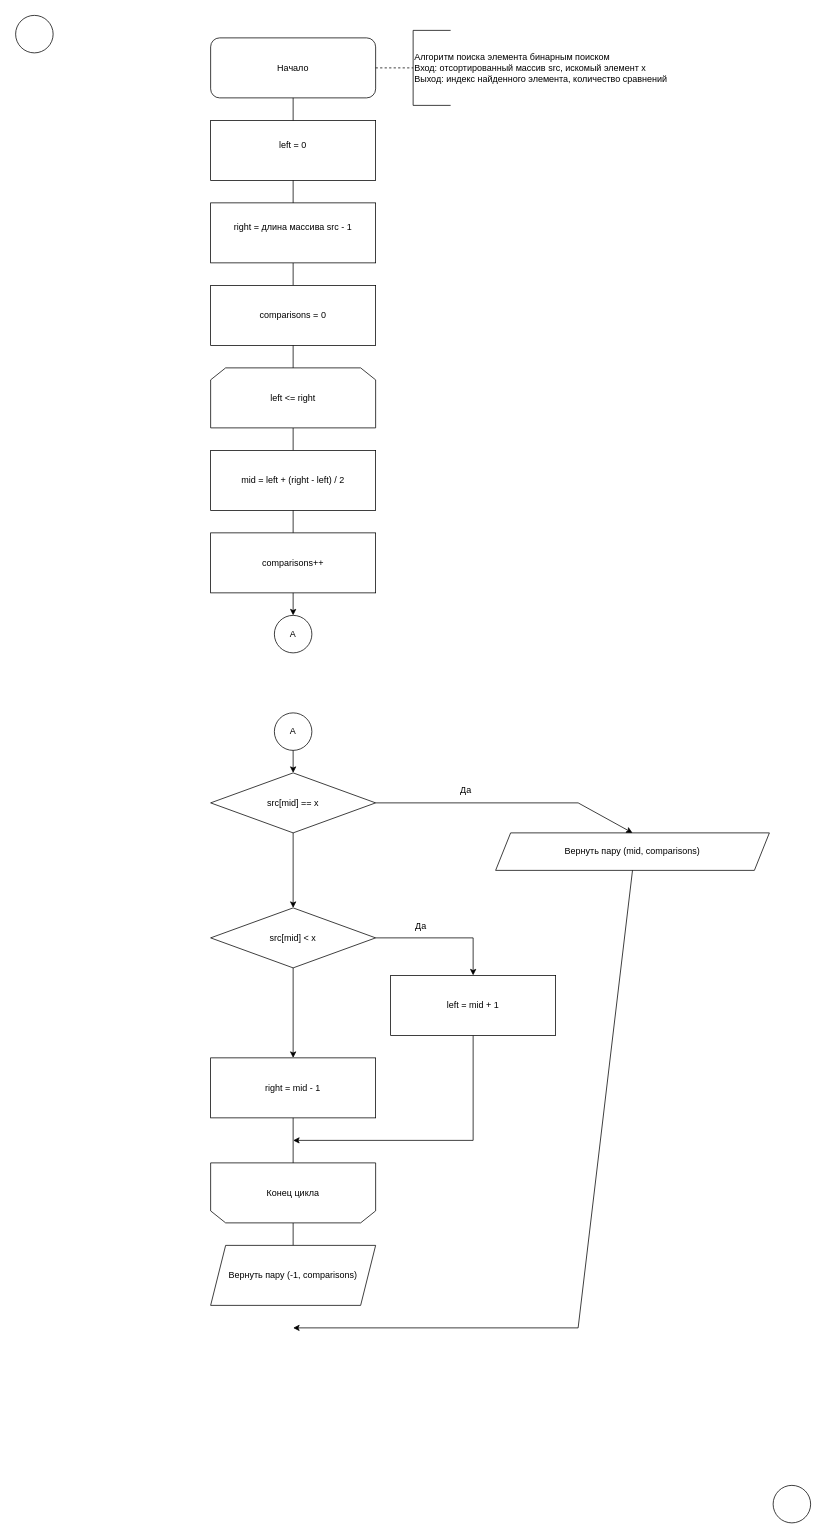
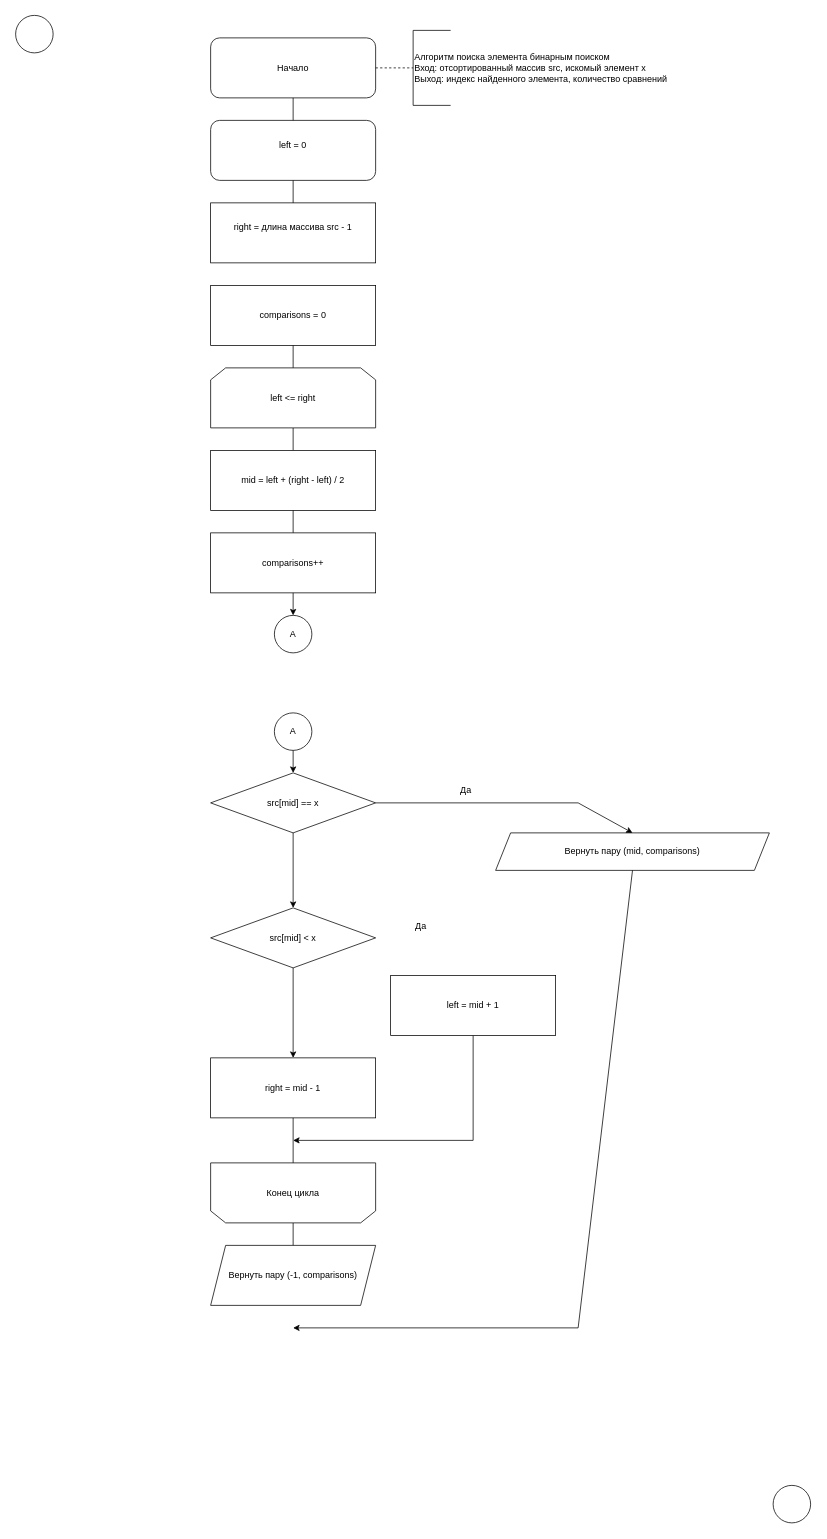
  <mxCell id="0" />
  <mxCell id="1" parent="0" />
  <mxCell id="2" value="Начало" style="rounded=1;whiteSpace=wrap;html=1;fontSize=12;glass=0;strokeWidth=1;shadow=0;" vertex="1" parent="1"><mxGeometry x="280" y="50" width="220" height="80" as="geometry" /></mxCell>
- <mxCell id="3" value="left = 0&lt;div&gt;&lt;br/&gt;&lt;/div&gt;" style="rounded=0;whiteSpace=wrap;html=1;" vertex="1" parent="1"><mxGeometry x="280" y="160" width="220" height="80" as="geometry" /></mxCell>
+ <mxCell id="3" value="left = 0&lt;div&gt;&lt;br/&gt;&lt;/div&gt;" style="whiteSpace=wrap;html=1;rounded=1;" vertex="1" parent="1"><mxGeometry x="280" y="160" width="220" height="80" as="geometry" /></mxCell>
  <mxCell id="4" value="" style="endArrow=none;dashed=1;html=1;rounded=0;exitX=1;exitY=0.5;exitDx=0;exitDy=0;entryX=0;entryY=0.5;entryDx=0;entryDy=0;entryPerimeter=0;" edge="1" parent="1" source="2" target="5"><mxGeometry width="50" height="50" relative="1" as="geometry"><mxPoint x="550" y="150" as="sourcePoint" /><mxPoint x="550" y="90" as="targetPoint" /></mxGeometry></mxCell>
  <mxCell id="5" value="Алгоритм поиска элемента бинарным поиском&lt;div&gt;Вход: отсортированный массив src, искомый элемент x&lt;/div&gt;&lt;div&gt;Выход: индекс найденного элемента, количество сравнений&lt;/div&gt;" style="strokeWidth=1;html=1;shape=mxgraph.flowchart.annotation_1;align=left;pointerEvents=1;" vertex="1" parent="1"><mxGeometry x="550" y="40" width="50" height="100" as="geometry" /></mxCell>
  <mxCell id="6" value="" style="ellipse;whiteSpace=wrap;html=1;aspect=fixed;" vertex="1" parent="1"><mxGeometry x="20" y="20" width="50" height="50" as="geometry" /></mxCell>
  <mxCell id="7" value="" style="ellipse;whiteSpace=wrap;html=1;aspect=fixed;" vertex="1" parent="1"><mxGeometry x="1030" y="1980" width="50" height="50" as="geometry" /></mxCell>
  <mxCell id="8" value="" style="endArrow=none;html=1;rounded=0;entryX=0.5;entryY=1;entryDx=0;entryDy=0;exitX=0.5;exitY=0;exitDx=0;exitDy=0;" edge="1" parent="1" source="3" target="2"><mxGeometry width="50" height="50" relative="1" as="geometry"><mxPoint x="240" y="190" as="sourcePoint" /><mxPoint x="290" y="140" as="targetPoint" /></mxGeometry></mxCell>
- <mxCell id="9" value="" style="endArrow=none;html=1;rounded=0;exitX=0.5;exitY=0;exitDx=0;exitDy=0;entryX=0.5;entryY=1;entryDx=0;entryDy=0;" edge="1" parent="1" target="13" source="15"><mxGeometry width="50" height="50" relative="1" as="geometry"><mxPoint x="250" y="360" as="sourcePoint" /><mxPoint x="250" y="330" as="targetPoint" /><Array as="points" /></mxGeometry></mxCell>
  <mxCell id="10" value="" style="endArrow=none;html=1;rounded=0;exitX=0.5;exitY=0;exitDx=0;exitDy=0;entryX=0.5;entryY=1;entryDx=0;entryDy=0;" edge="1" parent="1" source="12" target="11"><mxGeometry width="50" height="50" relative="1" as="geometry"><mxPoint x="390" y="600" as="sourcePoint" /><mxPoint x="390" y="570" as="targetPoint" /></mxGeometry></mxCell>
  <mxCell id="11" value="left &amp;lt;= right" style="shape=loopLimit;whiteSpace=wrap;html=1;" vertex="1" parent="1"><mxGeometry x="280" y="490" width="220" height="80" as="geometry" /></mxCell>
  <mxCell id="12" value="mid = left + (right - left) / 2" style="rounded=0;whiteSpace=wrap;html=1;" vertex="1" parent="1"><mxGeometry x="280" y="600" width="220" height="80" as="geometry" /></mxCell>
  <mxCell id="13" value="right = длина массива src - 1&lt;div&gt;&lt;br/&gt;&lt;/div&gt;" style="rounded=0;whiteSpace=wrap;html=1;" vertex="1" parent="1"><mxGeometry x="280" y="270" width="220" height="80" as="geometry" /></mxCell>
  <mxCell id="14" value="" style="endArrow=none;html=1;rounded=0;entryX=0.5;entryY=1;entryDx=0;entryDy=0;exitX=0.5;exitY=0;exitDx=0;exitDy=0;" edge="1" parent="1" source="13" target="3"><mxGeometry width="50" height="50" relative="1" as="geometry"><mxPoint x="389.71" y="270" as="sourcePoint" /><mxPoint x="389.71" y="240" as="targetPoint" /></mxGeometry></mxCell>
  <mxCell id="15" value="&lt;div&gt;comparisons = 0&lt;/div&gt;" style="rounded=0;whiteSpace=wrap;html=1;" vertex="1" parent="1"><mxGeometry x="280" y="380" width="220" height="80" as="geometry" /></mxCell>
  <mxCell id="16" value="" style="endArrow=none;html=1;rounded=0;exitX=0.5;exitY=0;exitDx=0;exitDy=0;entryX=0.5;entryY=1;entryDx=0;entryDy=0;" edge="1" parent="1" source="11" target="15"><mxGeometry width="50" height="50" relative="1" as="geometry"><mxPoint x="389.79" y="490" as="sourcePoint" /><mxPoint x="389.79" y="460" as="targetPoint" /><Array as="points" /></mxGeometry></mxCell>
  <mxCell id="17" value="" style="endArrow=none;html=1;rounded=0;exitX=0.5;exitY=0;exitDx=0;exitDy=0;entryX=0.5;entryY=1;entryDx=0;entryDy=0;" edge="1" parent="1" source="18" target="12"><mxGeometry width="50" height="50" relative="1" as="geometry"><mxPoint x="389.82" y="710" as="sourcePoint" /><mxPoint x="389.82" y="680" as="targetPoint" /></mxGeometry></mxCell>
  <mxCell id="18" value="comparisons++" style="rounded=0;whiteSpace=wrap;html=1;" vertex="1" parent="1"><mxGeometry x="280" y="710" width="220" height="80" as="geometry" /></mxCell>
  <mxCell id="19" value="" style="endArrow=none;html=1;rounded=0;exitX=0.5;exitY=0;exitDx=0;exitDy=0;entryX=0.5;entryY=0;entryDx=0;entryDy=0;" edge="1" parent="1" source="26" target="25"><mxGeometry width="50" height="50" relative="1" as="geometry"><mxPoint x="389.66" y="1830" as="sourcePoint" /><mxPoint x="389.66" y="1800" as="targetPoint" /></mxGeometry></mxCell>
  <mxCell id="20" value="src[mid] == x" style="rhombus;whiteSpace=wrap;html=1;" vertex="1" parent="1"><mxGeometry x="280" y="1030" width="220" height="80" as="geometry" /></mxCell>
  <mxCell id="21" value="" style="endArrow=classic;html=1;rounded=0;exitX=1;exitY=0.5;exitDx=0;exitDy=0;entryX=0.5;entryY=0;entryDx=0;entryDy=0;" edge="1" parent="1" source="20" target="23"><mxGeometry width="50" height="50" relative="1" as="geometry"><mxPoint x="510" y="1100" as="sourcePoint" /><mxPoint x="630" y="1070" as="targetPoint" /><Array as="points"><mxPoint x="770" y="1070" /></Array></mxGeometry></mxCell>
  <mxCell id="22" value="Да" style="text;html=1;align=center;verticalAlign=middle;resizable=0;points=[];autosize=1;strokeColor=none;fillColor=none;" vertex="1" parent="1"><mxGeometry x="600" y="1038" width="40" height="30" as="geometry" /></mxCell>
  <mxCell id="23" value="Вернуть пару (mid, comparisons)" style="shape=parallelogram;perimeter=parallelogramPerimeter;whiteSpace=wrap;html=1;fixedSize=1;" vertex="1" parent="1"><mxGeometry x="660" y="1110" width="365" height="50" as="geometry" /></mxCell>
  <mxCell id="24" value="" style="endArrow=classic;html=1;rounded=0;exitX=0.5;exitY=1;exitDx=0;exitDy=0;entryX=0.5;entryY=0;entryDx=0;entryDy=0;" edge="1" parent="1" source="20" target="28"><mxGeometry width="50" height="50" relative="1" as="geometry"><mxPoint x="250" y="1110" as="sourcePoint" /><mxPoint x="390" y="1180" as="targetPoint" /><Array as="points" /></mxGeometry></mxCell>
  <mxCell id="25" value="Конец цикла" style="shape=loopLimit;whiteSpace=wrap;html=1;direction=west;" vertex="1" parent="1"><mxGeometry x="280" y="1550" width="220" height="80" as="geometry" /></mxCell>
  <mxCell id="26" value="Вернуть пару (-1, comparisons)" style="shape=parallelogram;perimeter=parallelogramPerimeter;whiteSpace=wrap;html=1;fixedSize=1;" vertex="1" parent="1"><mxGeometry x="280" y="1660" width="220" height="80" as="geometry" /></mxCell>
  <mxCell id="27" value="" style="endArrow=classic;html=1;rounded=0;exitX=0.5;exitY=1;exitDx=0;exitDy=0;" edge="1" parent="1" source="23"><mxGeometry width="50" height="50" relative="1" as="geometry"><mxPoint x="610" y="1420" as="sourcePoint" /><mxPoint x="390" y="1770" as="targetPoint" /><Array as="points"><mxPoint x="770" y="1770" /></Array></mxGeometry></mxCell>
  <mxCell id="28" value="src[mid] &amp;lt; x" style="rhombus;whiteSpace=wrap;html=1;" vertex="1" parent="1"><mxGeometry x="280" y="1210" width="220" height="80" as="geometry" /></mxCell>
- <mxCell id="29" value="" style="endArrow=classic;html=1;rounded=0;exitX=1;exitY=0.5;exitDx=0;exitDy=0;entryX=0.5;entryY=0;entryDx=0;entryDy=0;" edge="1" parent="1" source="28" target="32"><mxGeometry width="50" height="50" relative="1" as="geometry"><mxPoint x="500" y="1250" as="sourcePoint" /><mxPoint x="620" y="1290" as="targetPoint" /><Array as="points"><mxPoint x="630" y="1250" /></Array></mxGeometry></mxCell>
  <mxCell id="30" value="" style="endArrow=classic;html=1;rounded=0;exitX=0.5;exitY=1;exitDx=0;exitDy=0;" edge="1" parent="1" source="32"><mxGeometry width="50" height="50" relative="1" as="geometry"><mxPoint x="620" y="1370" as="sourcePoint" /><mxPoint x="390" y="1520" as="targetPoint" /><Array as="points"><mxPoint x="630" y="1520" /></Array></mxGeometry></mxCell>
  <mxCell id="31" value="Да" style="text;html=1;align=center;verticalAlign=middle;resizable=0;points=[];autosize=1;strokeColor=none;fillColor=none;" vertex="1" parent="1"><mxGeometry x="540" y="1220" width="40" height="30" as="geometry" /></mxCell>
  <mxCell id="32" value="left = mid + 1" style="rounded=0;whiteSpace=wrap;html=1;" vertex="1" parent="1"><mxGeometry x="520" y="1300" width="220" height="80" as="geometry" /></mxCell>
  <mxCell id="33" value="" style="endArrow=classic;html=1;rounded=0;exitX=0.5;exitY=1;exitDx=0;exitDy=0;entryX=0.5;entryY=0;entryDx=0;entryDy=0;" edge="1" parent="1" source="28" target="34"><mxGeometry width="50" height="50" relative="1" as="geometry"><mxPoint x="389.58" y="1290" as="sourcePoint" /><mxPoint x="389.58" y="1390" as="targetPoint" /><Array as="points" /></mxGeometry></mxCell>
  <mxCell id="34" value="right = mid - 1" style="rounded=0;whiteSpace=wrap;html=1;" vertex="1" parent="1"><mxGeometry x="280" y="1410" width="220" height="80" as="geometry" /></mxCell>
  <mxCell id="35" value="" style="endArrow=none;html=1;rounded=0;entryX=0.5;entryY=1;entryDx=0;entryDy=0;exitX=0.5;exitY=1;exitDx=0;exitDy=0;" edge="1" parent="1" source="25" target="34"><mxGeometry width="50" height="50" relative="1" as="geometry"><mxPoint x="390" y="1550" as="sourcePoint" /><mxPoint x="460" y="1540" as="targetPoint" /></mxGeometry></mxCell>
  <mxCell id="36" value="A" style="ellipse;whiteSpace=wrap;html=1;aspect=fixed;" vertex="1" parent="1"><mxGeometry x="365" y="820" width="50" height="50" as="geometry" /></mxCell>
  <mxCell id="37" value="" style="endArrow=classic;html=1;rounded=0;exitX=0.5;exitY=1;exitDx=0;exitDy=0;entryX=0.5;entryY=0;entryDx=0;entryDy=0;" edge="1" parent="1" source="18" target="36"><mxGeometry width="50" height="50" relative="1" as="geometry"><mxPoint x="389.76" y="790" as="sourcePoint" /><mxPoint x="389.76" y="820" as="targetPoint" /></mxGeometry></mxCell>
  <mxCell id="38" value="A" style="ellipse;whiteSpace=wrap;html=1;aspect=fixed;" vertex="1" parent="1"><mxGeometry x="365" y="950" width="50" height="50" as="geometry" /></mxCell>
  <mxCell id="39" value="" style="endArrow=classic;html=1;rounded=0;exitX=0.5;exitY=1;exitDx=0;exitDy=0;entryX=0.5;entryY=0;entryDx=0;entryDy=0;" edge="1" parent="1" source="38" target="20"><mxGeometry width="50" height="50" relative="1" as="geometry"><mxPoint x="389.71" y="1000" as="sourcePoint" /><mxPoint x="389.71" y="1030" as="targetPoint" /></mxGeometry></mxCell>
